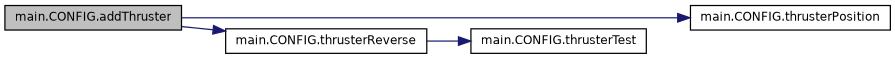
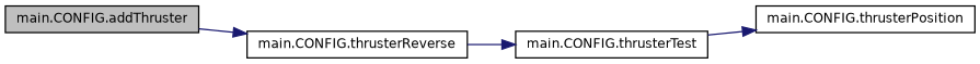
  digraph {
    rankdir=LR
    node [color=black fillcolor=white fontname=Helvetica fontsize=10 shape=record style=filled]
    edge [color=midnightblue fontname=Helvetica fontsize=10 labelfontname=Helvetica labelfontsize=10 style=solid]
    n1 [fillcolor=grey75 fontcolor=black height=0.2 label="main.CONFIG.addThruster" width=0.4]
    n2 [height=0.2 label="main.CONFIG.thrusterPosition" width=0.4]
    n3 [height=0.2 label="main.CONFIG.thrusterReverse" width=0.4]
    n4 [height=0.2 label="main.CONFIG.thrusterTest" width=0.4]
-   n1 -> n2
+   n4 -> n2
    n1 -> n3
    n3 -> n4
  }
